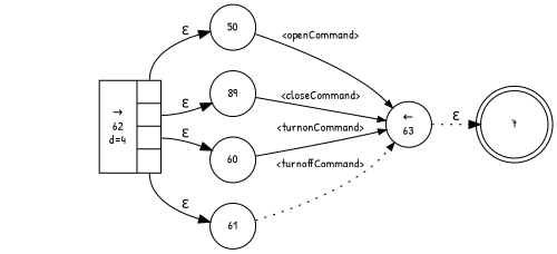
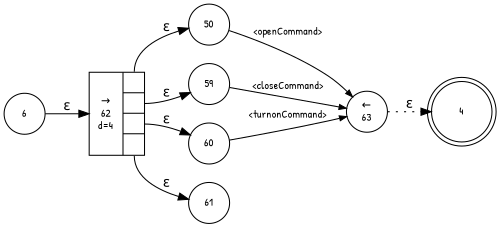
  digraph {
    fontname="Patrick Hand"
    rankdir=LR
    node [fixedsize=true fontname="Patrick Hand" fontsize=11 shape=circle peripheries=1]
    edge [fontname="Patrick Hand" style=solid]
-   n1 [label=7 shape=doublecircle width=.6 peripheries=""]
+   n1 [label=4 shape=doublecircle width=.6 peripheries=""]
+   n2 [label=6 width=.55]
    n3 [fixedsize=false label="{&rarr;\n62\nd=4|{<p0>|<p1>|<p2>|<p3>}}" shape=record]
    n4 [label=50 width=.55]
-   n5 [label=89 width=.55]
+   n5 [label=59 width=.55]
    n6 [label=60 width=.55]
    n7 [label=61 width=.55]
    n8 [label="&larr;\n63" width=.55]
+   n2 -> n3 [label="&epsilon;"]
    n3 -> n4 [label="&epsilon;" tailport=p0]
    n3 -> n5 [label="&epsilon;" tailport=p1]
    n3 -> n6 [label="&epsilon;" tailport=p2]
    n3 -> n7 [label="&epsilon;" tailport=p3]
    n4 -> n8 [arrowhead=normal arrowsize=.7 fontsize=11 label="<openCommand>"]
    n5 -> n8 [arrowhead=normal arrowsize=.7 fontsize=11 label="<closeCommand>"]
    n6 -> n8 [arrowhead=normal arrowsize=.7 fontsize=11 label="<turnonCommand>"]
-   n7 -> n8 [arrowhead=normal arrowsize=.7 fontsize=11 label="<turnoffCommand>" style=dotted]
    n8 -> n1 [label="&epsilon;" style=dotted]
  }
